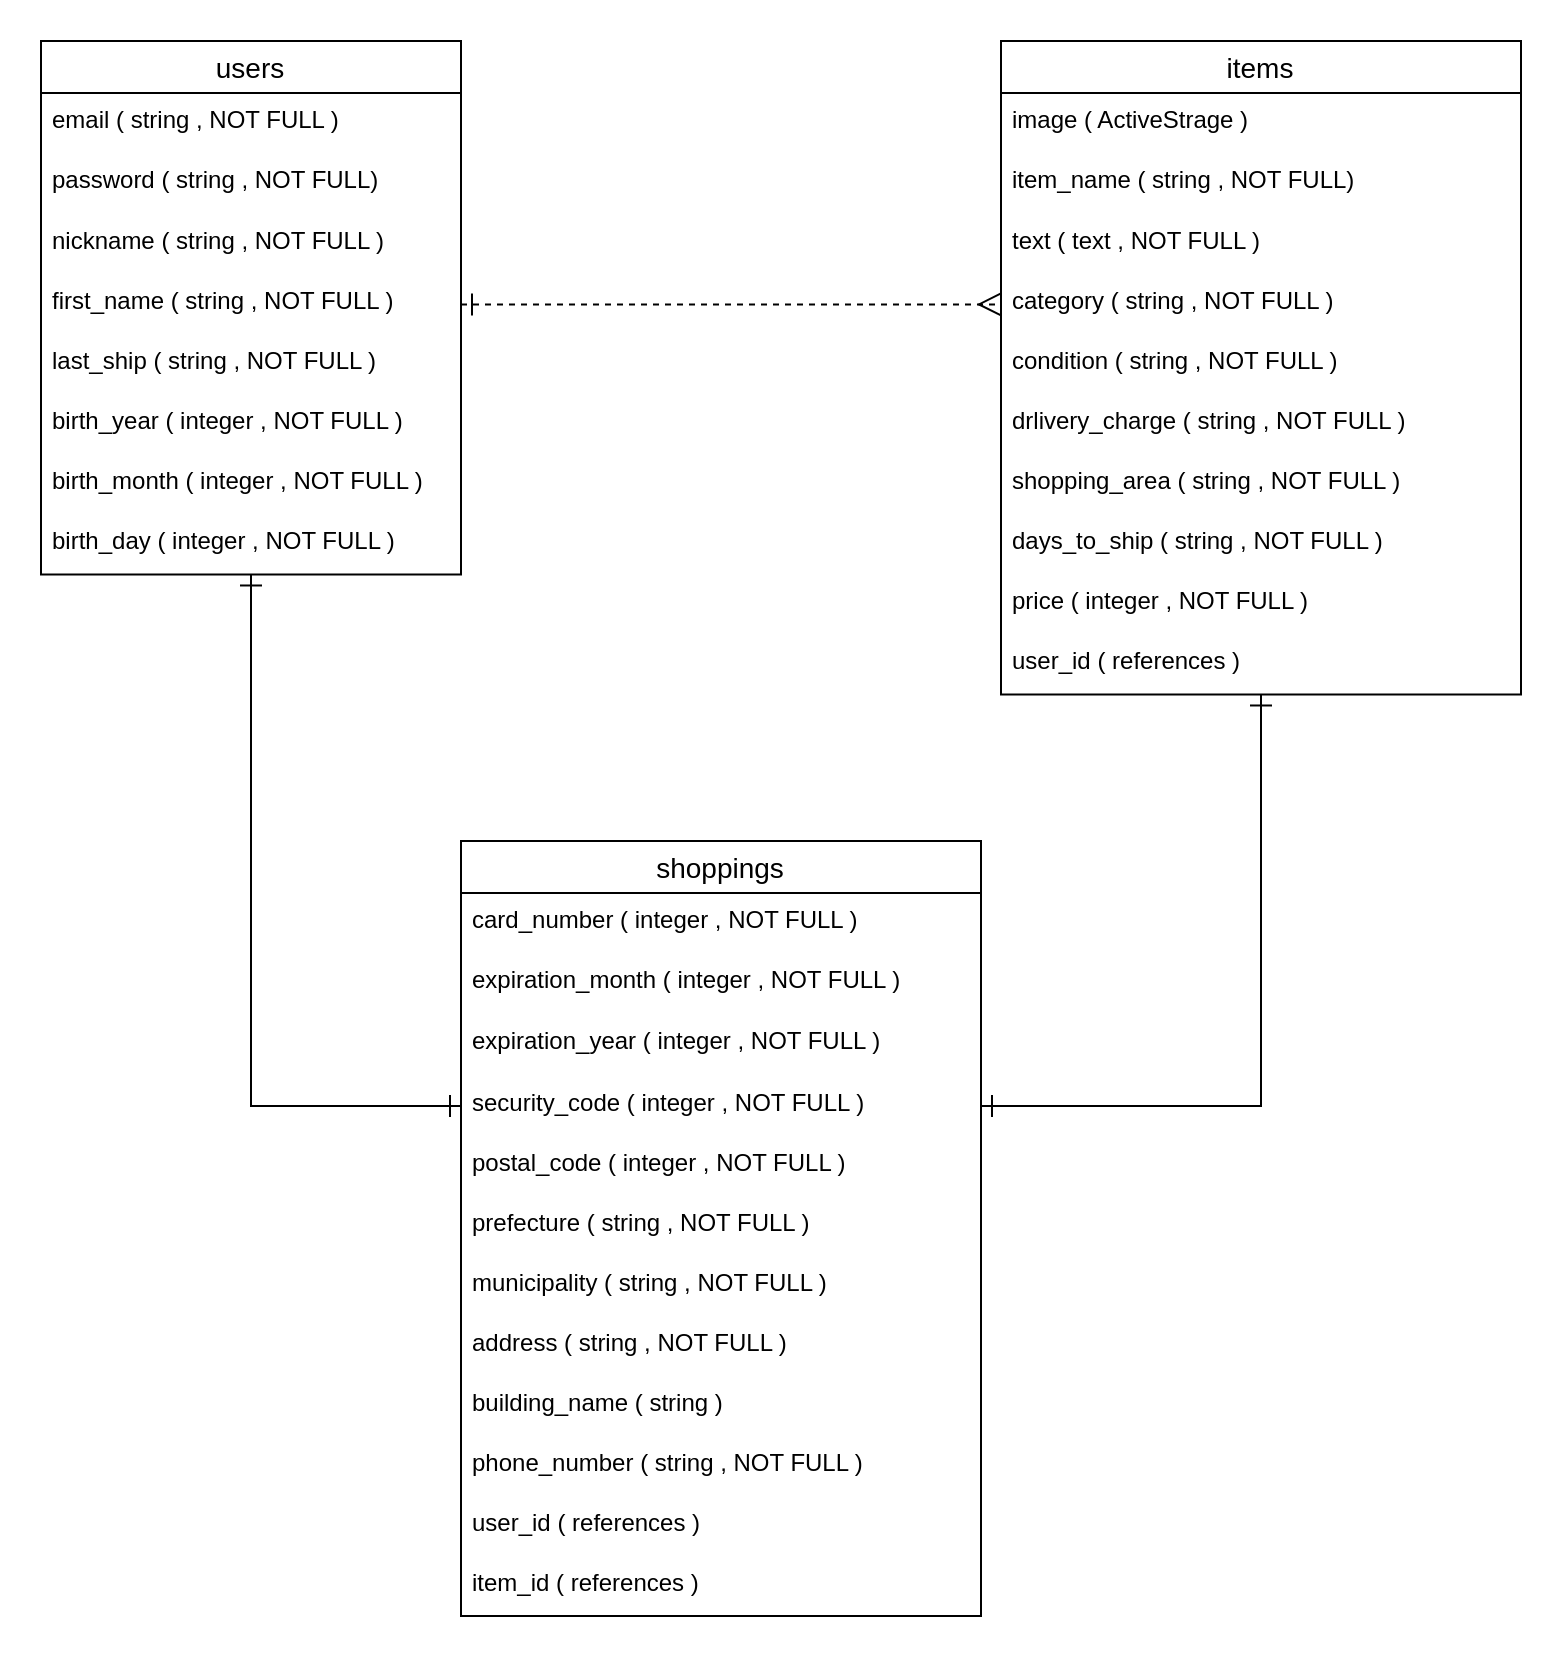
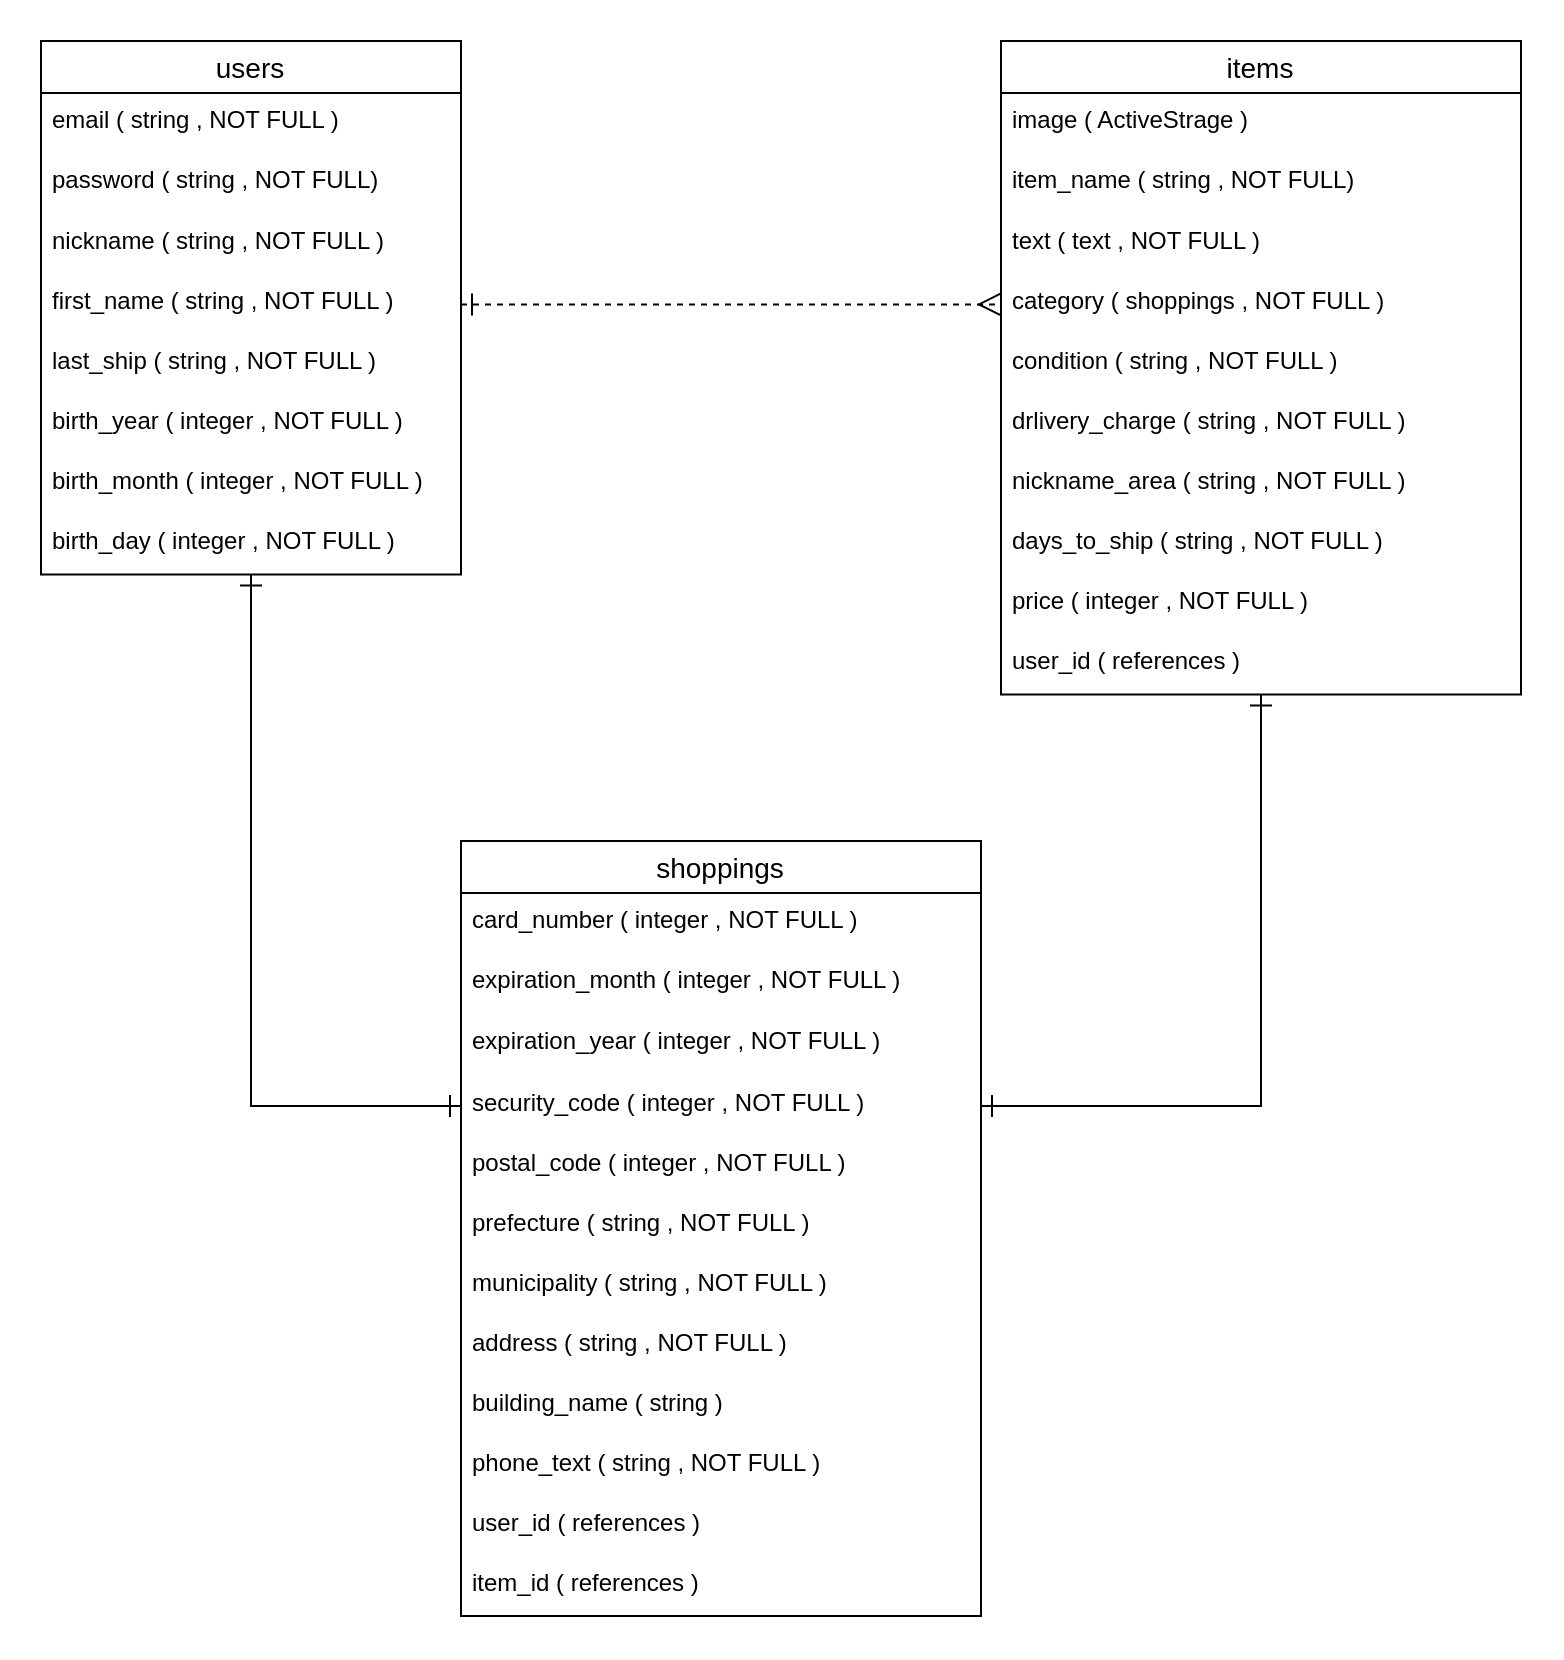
  <mxCell id="0" />
  <mxCell id="1" parent="0" />
  <mxCell id="2" style="edgeStyle=orthogonalEdgeStyle;rounded=0;orthogonalLoop=1;jettySize=auto;html=1;entryX=0;entryY=0.5;entryDx=0;entryDy=0;startArrow=ERone;startFill=0;startSize=9;endArrow=ERone;endFill=0;endSize=9;" edge="1" parent="1" source="3" target="28"><mxGeometry relative="1" as="geometry" /></mxCell>
  <mxCell id="3" value="users" style="swimlane;fontStyle=0;childLayout=stackLayout;horizontal=1;startSize=26;horizontalStack=0;resizeParent=1;resizeParentMax=0;resizeLast=0;collapsible=1;marginBottom=0;align=center;fontSize=14;" vertex="1" parent="1"><mxGeometry x="20" y="20" width="210" height="266.74" as="geometry"><mxRectangle x="30" y="100" width="70" height="26" as="alternateBounds" /></mxGeometry></mxCell>
  <mxCell id="4" value="email ( string , NOT FULL )" style="text;strokeColor=none;fillColor=none;spacingLeft=4;spacingRight=4;overflow=hidden;rotatable=0;points=[[0,0.5],[1,0.5]];portConstraint=eastwest;fontSize=12;" vertex="1" parent="3"><mxGeometry y="26" width="210" height="30" as="geometry" /></mxCell>
  <mxCell id="5" value="password ( string , NOT FULL)" style="text;strokeColor=none;fillColor=none;spacingLeft=4;spacingRight=4;overflow=hidden;rotatable=0;points=[[0,0.5],[1,0.5]];portConstraint=eastwest;fontSize=12;aspect=fixed;" vertex="1" parent="3"><mxGeometry y="56" width="210" height="30.74" as="geometry" /></mxCell>
  <mxCell id="6" value="nickname ( string , NOT FULL )" style="text;strokeColor=none;fillColor=none;spacingLeft=4;spacingRight=4;overflow=hidden;rotatable=0;points=[[0,0.5],[1,0.5]];portConstraint=eastwest;fontSize=12;" vertex="1" parent="3"><mxGeometry y="86.74" width="210" height="30" as="geometry" /></mxCell>
  <mxCell id="7" value="first_name ( string , NOT FULL )" style="text;strokeColor=none;fillColor=none;spacingLeft=4;spacingRight=4;overflow=hidden;rotatable=0;points=[[0,0.5],[1,0.5]];portConstraint=eastwest;fontSize=12;" vertex="1" parent="3"><mxGeometry y="116.74" width="210" height="30" as="geometry" /></mxCell>
  <mxCell id="8" value="last_ship ( string , NOT FULL )" style="text;strokeColor=none;fillColor=none;spacingLeft=4;spacingRight=4;overflow=hidden;rotatable=0;points=[[0,0.5],[1,0.5]];portConstraint=eastwest;fontSize=12;" vertex="1" parent="3"><mxGeometry y="146.74" width="210" height="30" as="geometry" /></mxCell>
  <mxCell id="9" value="birth_year ( integer , NOT FULL )" style="text;strokeColor=none;fillColor=none;spacingLeft=4;spacingRight=4;overflow=hidden;rotatable=0;points=[[0,0.5],[1,0.5]];portConstraint=eastwest;fontSize=12;" vertex="1" parent="3"><mxGeometry y="176.74" width="210" height="30" as="geometry" /></mxCell>
  <mxCell id="10" value="birth_month ( integer , NOT FULL )" style="text;strokeColor=none;fillColor=none;spacingLeft=4;spacingRight=4;overflow=hidden;rotatable=0;points=[[0,0.5],[1,0.5]];portConstraint=eastwest;fontSize=12;" vertex="1" parent="3"><mxGeometry y="206.74" width="210" height="30" as="geometry" /></mxCell>
  <mxCell id="11" value="birth_day ( integer , NOT FULL )" style="text;strokeColor=none;fillColor=none;spacingLeft=4;spacingRight=4;overflow=hidden;rotatable=0;points=[[0,0.5],[1,0.5]];portConstraint=eastwest;fontSize=12;" vertex="1" parent="3"><mxGeometry y="236.74" width="210" height="30" as="geometry" /></mxCell>
  <mxCell id="12" style="edgeStyle=orthogonalEdgeStyle;rounded=0;orthogonalLoop=1;jettySize=auto;html=1;startArrow=ERone;startFill=0;startSize=9;endArrow=ERone;endFill=0;endSize=9;entryX=1;entryY=0.5;entryDx=0;entryDy=0;" edge="1" parent="1" source="13" target="28"><mxGeometry relative="1" as="geometry"><mxPoint x="590" y="550" as="targetPoint" /></mxGeometry></mxCell>
  <mxCell id="13" value="items" style="swimlane;fontStyle=0;childLayout=stackLayout;horizontal=1;startSize=26;horizontalStack=0;resizeParent=1;resizeParentMax=0;resizeLast=0;collapsible=1;marginBottom=0;align=center;fontSize=14;" vertex="1" parent="1"><mxGeometry x="500" y="20" width="260" height="326.74" as="geometry"><mxRectangle x="30" y="100" width="70" height="26" as="alternateBounds" /></mxGeometry></mxCell>
  <mxCell id="14" value="image ( ActiveStrage )" style="text;strokeColor=none;spacingLeft=4;spacingRight=4;overflow=hidden;rotatable=0;points=[[0,0.5],[1,0.5]];portConstraint=eastwest;fontSize=12;" vertex="1" parent="13"><mxGeometry y="26" width="260" height="30" as="geometry" /></mxCell>
  <mxCell id="15" value="item_name ( string , NOT FULL)" style="text;strokeColor=none;fillColor=none;spacingLeft=4;spacingRight=4;overflow=hidden;rotatable=0;points=[[0,0.5],[1,0.5]];portConstraint=eastwest;fontSize=12;aspect=fixed;shadow=0;sketch=0;rounded=0;glass=0;" vertex="1" parent="13"><mxGeometry y="56" width="260" height="30.74" as="geometry" /></mxCell>
  <mxCell id="16" value="text ( text , NOT FULL )" style="text;strokeColor=none;fillColor=none;spacingLeft=4;spacingRight=4;overflow=hidden;rotatable=0;points=[[0,0.5],[1,0.5]];portConstraint=eastwest;fontSize=12;labelBackgroundColor=none;" vertex="1" parent="13"><mxGeometry y="86.74" width="260" height="30" as="geometry" /></mxCell>
- <mxCell id="17" value="category ( string , NOT FULL )" style="text;strokeColor=none;fillColor=none;spacingLeft=4;spacingRight=4;overflow=hidden;rotatable=0;points=[[0,0.5],[1,0.5]];portConstraint=eastwest;fontSize=12;" vertex="1" parent="13"><mxGeometry y="116.74" width="260" height="30" as="geometry" /></mxCell>
+ <mxCell id="17" value="category ( shoppings , NOT FULL )" style="text;strokeColor=none;fillColor=none;spacingLeft=4;spacingRight=4;overflow=hidden;rotatable=0;points=[[0,0.5],[1,0.5]];portConstraint=eastwest;fontSize=12;" vertex="1" parent="13"><mxGeometry y="116.74" width="260" height="30" as="geometry" /></mxCell>
  <mxCell id="18" value="condition ( string , NOT FULL )" style="text;strokeColor=none;fillColor=none;spacingLeft=4;spacingRight=4;overflow=hidden;rotatable=0;points=[[0,0.5],[1,0.5]];portConstraint=eastwest;fontSize=12;" vertex="1" parent="13"><mxGeometry y="146.74" width="260" height="30" as="geometry" /></mxCell>
  <mxCell id="19" value="drlivery_charge ( string , NOT FULL )" style="text;strokeColor=none;fillColor=none;spacingLeft=4;spacingRight=4;overflow=hidden;rotatable=0;points=[[0,0.5],[1,0.5]];portConstraint=eastwest;fontSize=12;" vertex="1" parent="13"><mxGeometry y="176.74" width="260" height="30" as="geometry" /></mxCell>
- <mxCell id="20" value="shopping_area ( string , NOT FULL )" style="text;strokeColor=none;fillColor=none;spacingLeft=4;spacingRight=4;overflow=hidden;rotatable=0;points=[[0,0.5],[1,0.5]];portConstraint=eastwest;fontSize=12;" vertex="1" parent="13"><mxGeometry y="206.74" width="260" height="30" as="geometry" /></mxCell>
+ <mxCell id="20" value="nickname_area ( string , NOT FULL )" style="text;strokeColor=none;fillColor=none;spacingLeft=4;spacingRight=4;overflow=hidden;rotatable=0;points=[[0,0.5],[1,0.5]];portConstraint=eastwest;fontSize=12;" vertex="1" parent="13"><mxGeometry y="206.74" width="260" height="30" as="geometry" /></mxCell>
  <mxCell id="21" value="days_to_ship ( string , NOT FULL )" style="text;strokeColor=none;fillColor=none;spacingLeft=4;spacingRight=4;overflow=hidden;rotatable=0;points=[[0,0.5],[1,0.5]];portConstraint=eastwest;fontSize=12;" vertex="1" parent="13"><mxGeometry y="236.74" width="260" height="30" as="geometry" /></mxCell>
  <mxCell id="22" value="price ( integer , NOT FULL )" style="text;strokeColor=none;fillColor=none;spacingLeft=4;spacingRight=4;overflow=hidden;rotatable=0;points=[[0,0.5],[1,0.5]];portConstraint=eastwest;fontSize=12;" vertex="1" parent="13"><mxGeometry y="266.74" width="260" height="30" as="geometry" /></mxCell>
  <mxCell id="23" value="user_id ( references )" style="text;strokeColor=none;fillColor=none;spacingLeft=4;spacingRight=4;overflow=hidden;rotatable=0;points=[[0,0.5],[1,0.5]];portConstraint=eastwest;fontSize=12;" vertex="1" parent="13"><mxGeometry y="296.74" width="260" height="30" as="geometry" /></mxCell>
  <mxCell id="24" value="shoppings" style="swimlane;fontStyle=0;childLayout=stackLayout;horizontal=1;startSize=26;horizontalStack=0;resizeParent=1;resizeParentMax=0;resizeLast=0;collapsible=1;marginBottom=0;align=center;fontSize=14;" vertex="1" parent="1"><mxGeometry x="230" y="420" width="260" height="387.48" as="geometry"><mxRectangle x="30" y="100" width="70" height="26" as="alternateBounds" /></mxGeometry></mxCell>
  <mxCell id="25" value="card_number ( integer , NOT FULL )" style="text;strokeColor=none;fillColor=none;spacingLeft=4;spacingRight=4;overflow=hidden;rotatable=0;points=[[0,0.5],[1,0.5]];portConstraint=eastwest;fontSize=12;" vertex="1" parent="24"><mxGeometry y="26" width="260" height="30" as="geometry" /></mxCell>
  <mxCell id="26" value="expiration_month ( integer , NOT FULL )" style="text;strokeColor=none;fillColor=none;spacingLeft=4;spacingRight=4;overflow=hidden;rotatable=0;points=[[0,0.5],[1,0.5]];portConstraint=eastwest;fontSize=12;aspect=fixed;" vertex="1" parent="24"><mxGeometry y="56" width="260" height="30.74" as="geometry" /></mxCell>
  <mxCell id="27" value="expiration_year ( integer , NOT FULL )" style="text;strokeColor=none;fillColor=none;spacingLeft=4;spacingRight=4;overflow=hidden;rotatable=0;points=[[0,0.5],[1,0.5]];portConstraint=eastwest;fontSize=12;aspect=fixed;" vertex="1" parent="24"><mxGeometry y="86.74" width="260" height="30.74" as="geometry" /></mxCell>
  <mxCell id="28" value="security_code ( integer , NOT FULL )" style="text;strokeColor=none;fillColor=none;spacingLeft=4;spacingRight=4;overflow=hidden;rotatable=0;points=[[0,0.5],[1,0.5]];portConstraint=eastwest;fontSize=12;" vertex="1" parent="24"><mxGeometry y="117.48" width="260" height="30" as="geometry" /></mxCell>
  <mxCell id="29" value="postal_code ( integer , NOT FULL )" style="text;strokeColor=none;fillColor=none;spacingLeft=4;spacingRight=4;overflow=hidden;rotatable=0;points=[[0,0.5],[1,0.5]];portConstraint=eastwest;fontSize=12;" vertex="1" parent="24"><mxGeometry y="147.48" width="260" height="30" as="geometry" /></mxCell>
  <mxCell id="30" value="prefecture ( string , NOT FULL )" style="text;strokeColor=none;fillColor=none;spacingLeft=4;spacingRight=4;overflow=hidden;rotatable=0;points=[[0,0.5],[1,0.5]];portConstraint=eastwest;fontSize=12;" vertex="1" parent="24"><mxGeometry y="177.48" width="260" height="30" as="geometry" /></mxCell>
  <mxCell id="31" value="municipality ( string , NOT FULL )" style="text;strokeColor=none;fillColor=none;spacingLeft=4;spacingRight=4;overflow=hidden;rotatable=0;points=[[0,0.5],[1,0.5]];portConstraint=eastwest;fontSize=12;" vertex="1" parent="24"><mxGeometry y="207.48" width="260" height="30" as="geometry" /></mxCell>
  <mxCell id="32" value="address ( string , NOT FULL )" style="text;strokeColor=none;fillColor=none;spacingLeft=4;spacingRight=4;overflow=hidden;rotatable=0;points=[[0,0.5],[1,0.5]];portConstraint=eastwest;fontSize=12;" vertex="1" parent="24"><mxGeometry y="237.48" width="260" height="30" as="geometry" /></mxCell>
  <mxCell id="33" value="building_name ( string )" style="text;strokeColor=none;fillColor=none;spacingLeft=4;spacingRight=4;overflow=hidden;rotatable=0;points=[[0,0.5],[1,0.5]];portConstraint=eastwest;fontSize=12;" vertex="1" parent="24"><mxGeometry y="267.48" width="260" height="30" as="geometry" /></mxCell>
- <mxCell id="34" value="phone_number ( string , NOT FULL )" style="text;strokeColor=none;fillColor=none;spacingLeft=4;spacingRight=4;overflow=hidden;rotatable=0;points=[[0,0.5],[1,0.5]];portConstraint=eastwest;fontSize=12;" vertex="1" parent="24"><mxGeometry y="297.48" width="260" height="30" as="geometry" /></mxCell>
+ <mxCell id="34" value="phone_text ( string , NOT FULL )" style="text;strokeColor=none;fillColor=none;spacingLeft=4;spacingRight=4;overflow=hidden;rotatable=0;points=[[0,0.5],[1,0.5]];portConstraint=eastwest;fontSize=12;" vertex="1" parent="24"><mxGeometry y="297.48" width="260" height="30" as="geometry" /></mxCell>
  <mxCell id="35" value="user_id ( references )" style="text;strokeColor=none;fillColor=none;spacingLeft=4;spacingRight=4;overflow=hidden;rotatable=0;points=[[0,0.5],[1,0.5]];portConstraint=eastwest;fontSize=12;" vertex="1" parent="24"><mxGeometry y="327.48" width="260" height="30" as="geometry" /></mxCell>
  <mxCell id="36" value="item_id ( references )" style="text;strokeColor=none;fillColor=none;spacingLeft=4;spacingRight=4;overflow=hidden;rotatable=0;points=[[0,0.5],[1,0.5]];portConstraint=eastwest;fontSize=12;" vertex="1" parent="24"><mxGeometry y="357.48" width="260" height="30" as="geometry" /></mxCell>
  <mxCell id="37" style="edgeStyle=orthogonalEdgeStyle;rounded=0;orthogonalLoop=1;jettySize=auto;html=1;exitX=1;exitY=0.5;exitDx=0;exitDy=0;entryX=0;entryY=0.5;entryDx=0;entryDy=0;startArrow=ERone;startFill=0;endArrow=ERmany;endFill=0;endSize=9;startSize=9;dashed=1;" edge="1" parent="1" source="7" target="17"><mxGeometry relative="1" as="geometry" /></mxCell>
